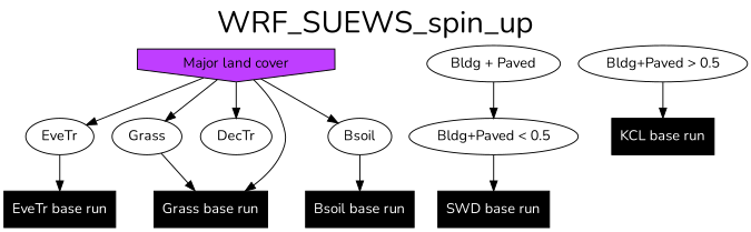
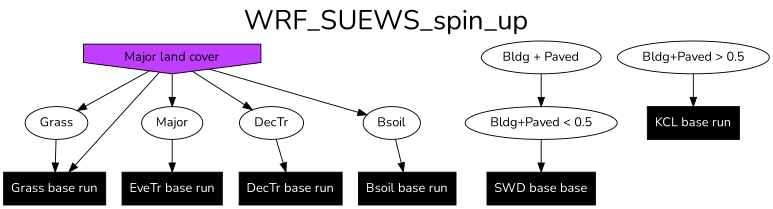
  digraph {
    fontname=Nunito
    fontsize=30
    label=WRF_SUEWS_spin_up
    labelloc=t
    node [fontname=Nunito]
    edge [fontname=Nunito]
    n1 [fillcolor=darkorchid1 label="Major land cover" shape=invhouse style=filled]
    n2 [label=Grass]
-   n3 [label=EveTr]
+   n3 [label=Major]
    n4 [label=DecTr]
    n5 [label=Bsoil]
    n6 [fillcolor=black fontcolor=white label="Grass base run" shape=polygon style=filled]
    n7 [label="Bldg + Paved"]
    n8 [label="Bldg+Paved < 0.5"]
    n9 [fillcolor=black fontcolor=white label="EveTr base run" shape=polygon style=filled]
+   n10 [fillcolor=black fontcolor=white label="DecTr base run" shape=polygon style=filled]
    n11 [fillcolor=black fontcolor=white label="Bsoil base run" shape=polygon style=filled]
-   n12 [fillcolor=black fontcolor=white label="SWD base run" shape=polygon style=filled]
+   n12 [fillcolor=black fontcolor=white label="SWD base base" shape=polygon style=filled]
    n13 [label="Bldg+Paved > 0.5"]
    n14 [fillcolor=black fontcolor=white label="KCL base run" shape=polygon style=filled]
    n1 -> n2
    n1 -> n3
    n1 -> n4
    n1 -> n5
    n1 -> n6
    n2 -> n6
    n3 -> n9
+   n4 -> n10
    n5 -> n11
    n7 -> n8
    n8 -> n12
    n13 -> n14
  }
